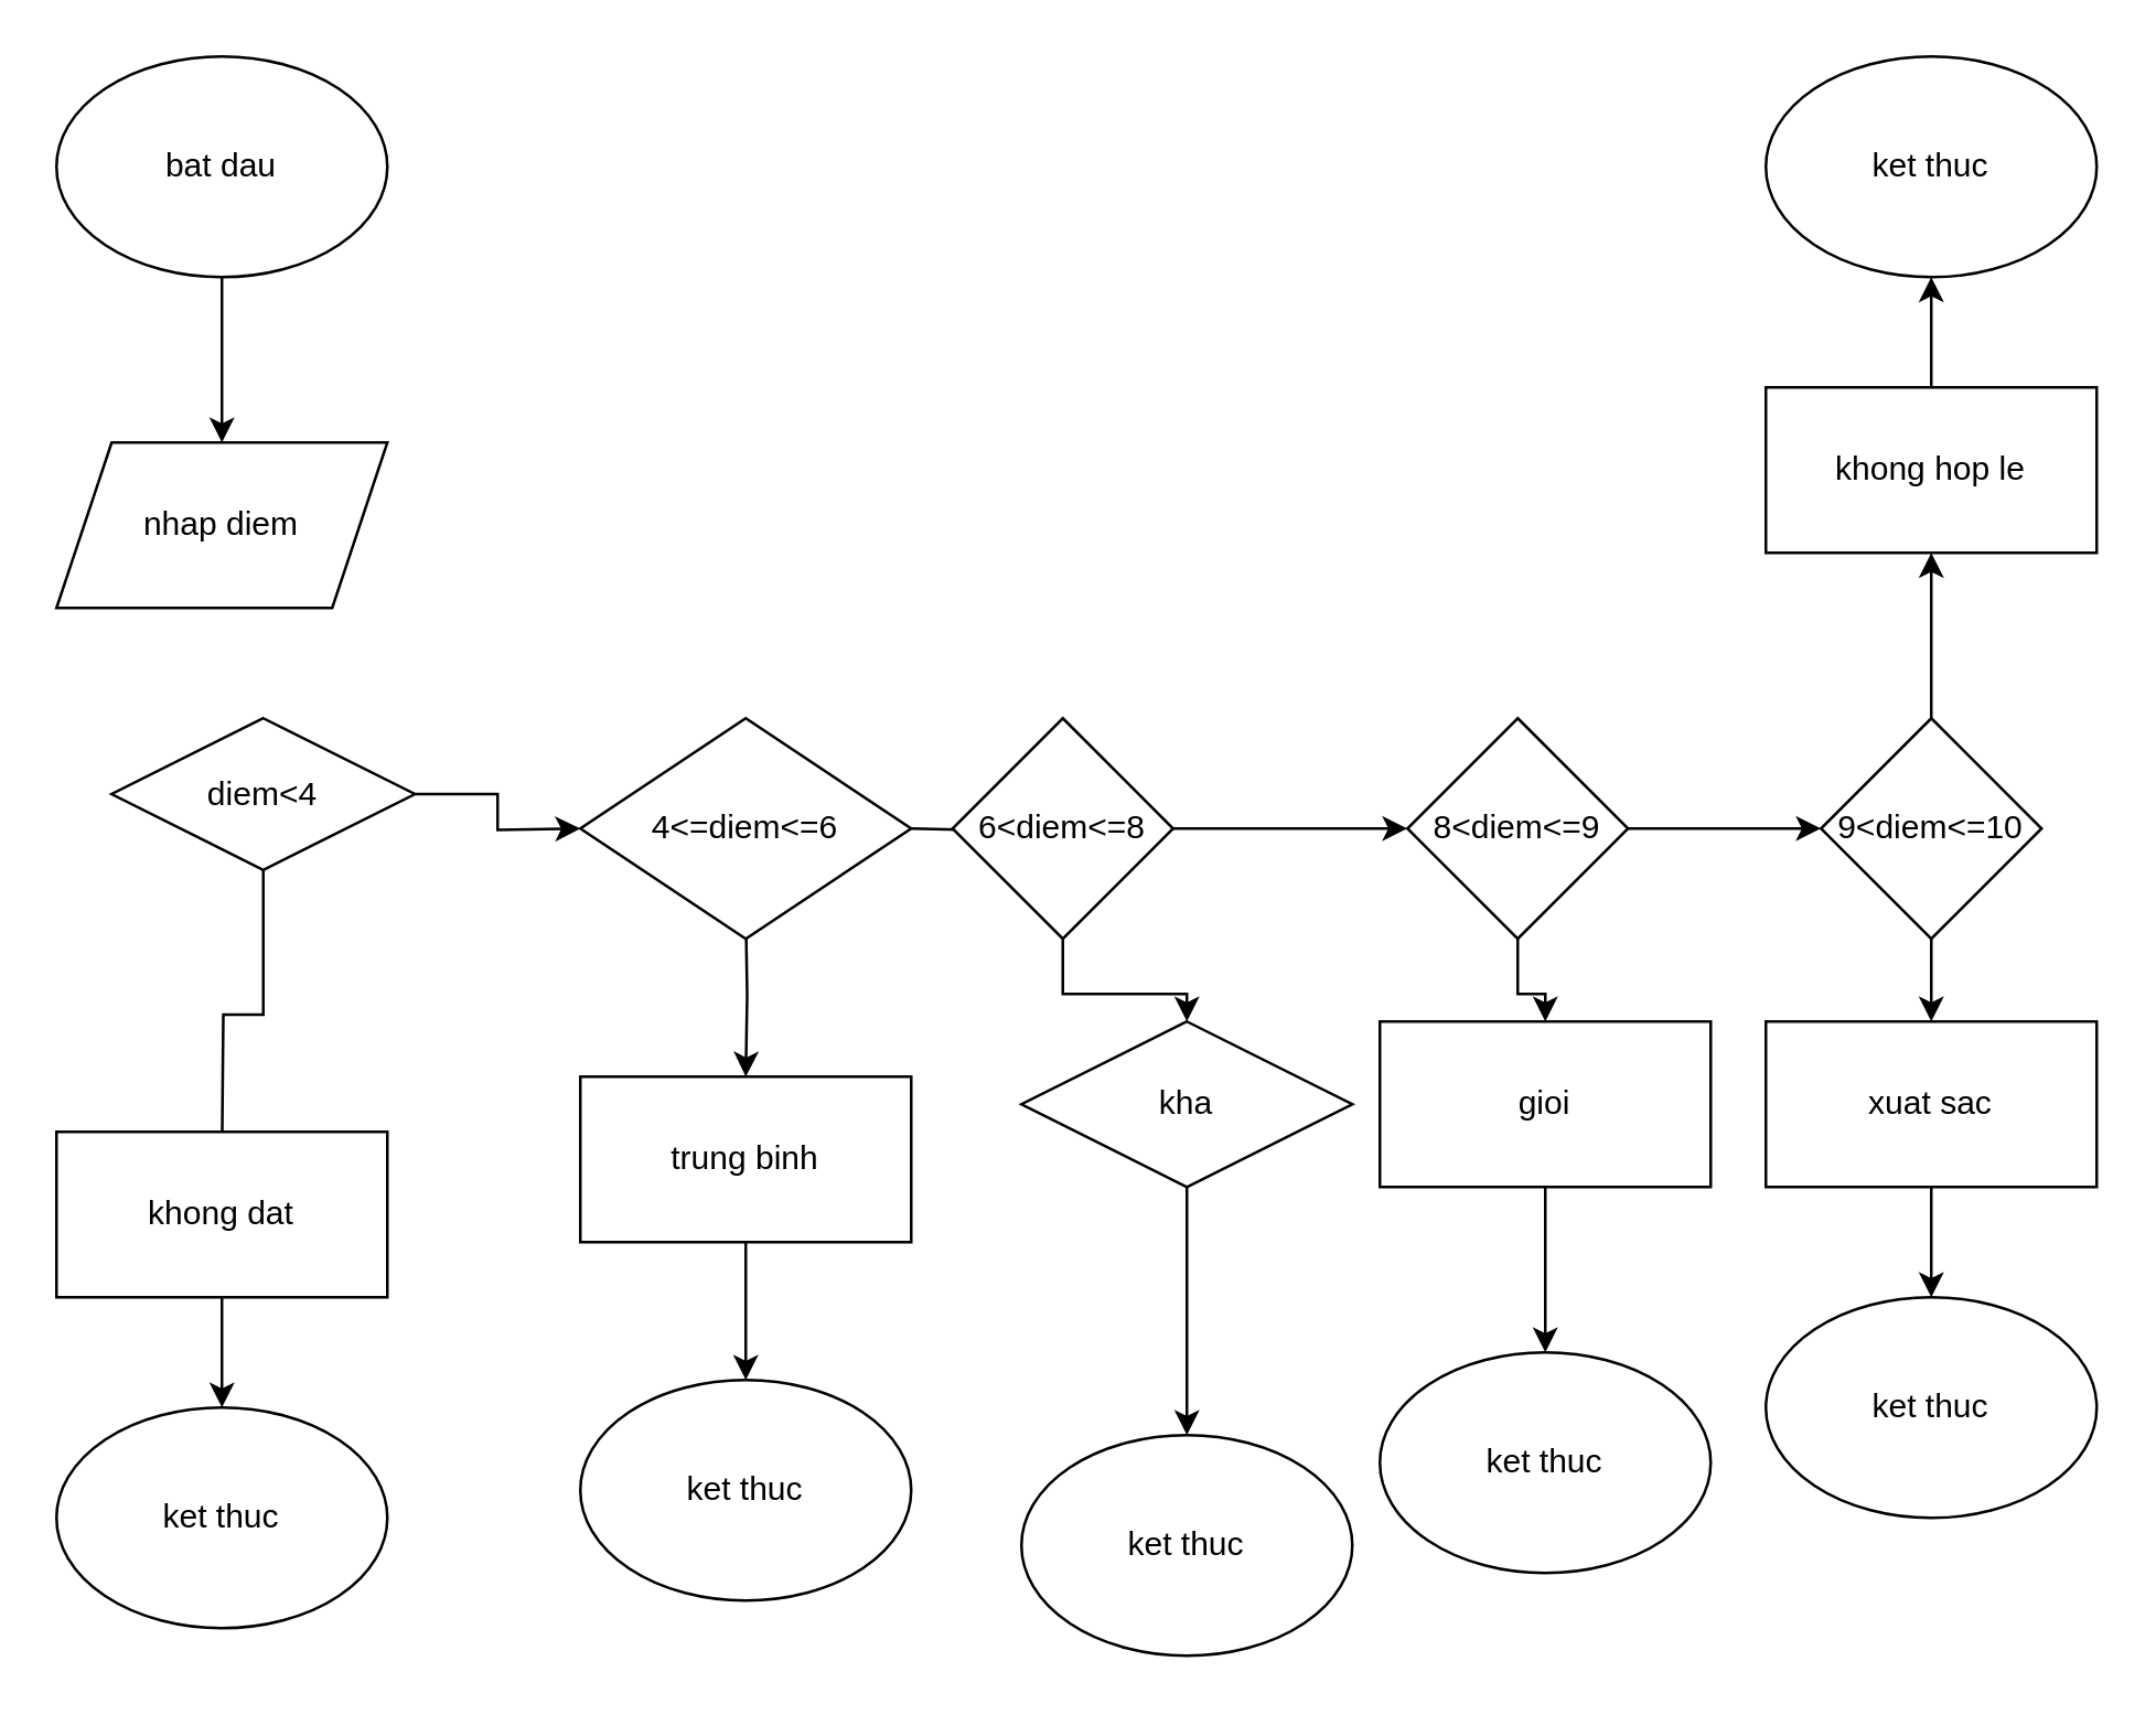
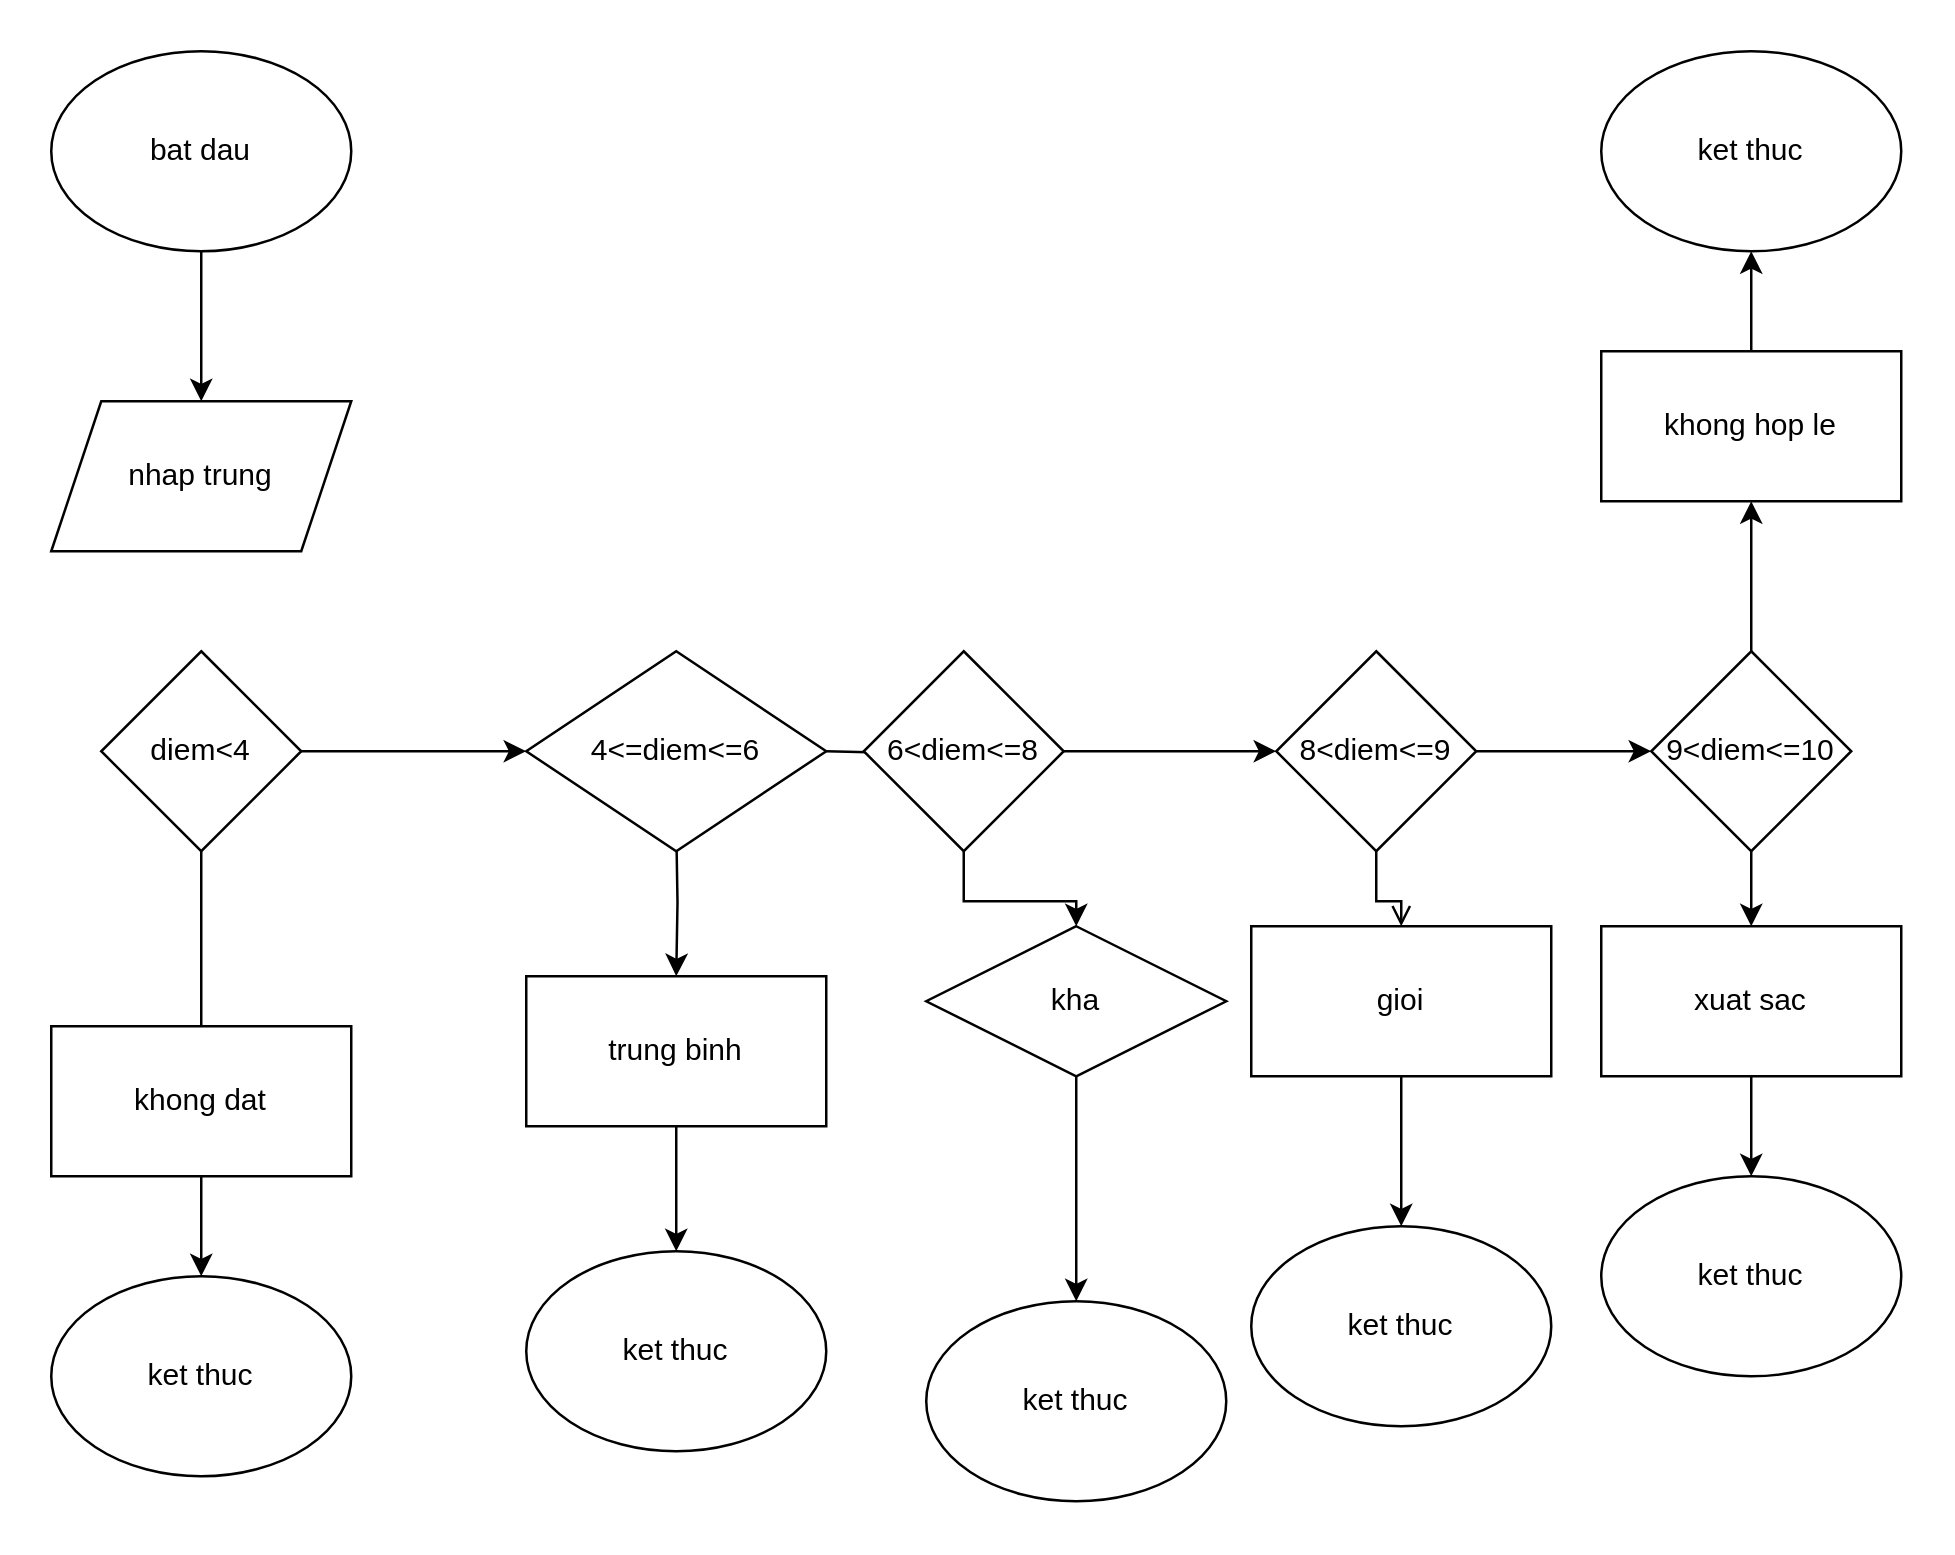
  <mxCell id="0" />
  <mxCell id="1" parent="0" />
  <mxCell id="2" style="edgeStyle=orthogonalEdgeStyle;rounded=0;orthogonalLoop=1;jettySize=auto;html=1;" edge="1" parent="1" source="3"><mxGeometry relative="1" as="geometry"><mxPoint x="80" y="160" as="targetPoint" /></mxGeometry></mxCell>
  <mxCell id="3" value="bat dau" style="ellipse;whiteSpace=wrap;html=1;" vertex="1" parent="1"><mxGeometry x="20" y="20" width="120" height="80" as="geometry" /></mxCell>
- <mxCell id="4" value="nhap diem" style="shape=parallelogram;perimeter=parallelogramPerimeter;whiteSpace=wrap;html=1;fixedSize=1;" vertex="1" parent="1"><mxGeometry x="20" y="160" width="120" height="60" as="geometry" /></mxCell>
+ <mxCell id="4" value="nhap trung" style="shape=parallelogram;perimeter=parallelogramPerimeter;whiteSpace=wrap;html=1;fixedSize=1;" vertex="1" parent="1"><mxGeometry x="20" y="160" width="120" height="60" as="geometry" /></mxCell>
  <mxCell id="5" style="edgeStyle=orthogonalEdgeStyle;rounded=0;orthogonalLoop=1;jettySize=auto;html=1;" edge="1" parent="1" source="7"><mxGeometry relative="1" as="geometry"><mxPoint x="80" y="420" as="targetPoint" /></mxGeometry></mxCell>
  <mxCell id="6" style="edgeStyle=orthogonalEdgeStyle;rounded=0;orthogonalLoop=1;jettySize=auto;html=1;" edge="1" parent="1" source="7"><mxGeometry relative="1" as="geometry"><mxPoint x="210" y="300" as="targetPoint" /></mxGeometry></mxCell>
- <mxCell id="7" value="diem&amp;lt;4" style="rhombus;whiteSpace=wrap;html=1;" vertex="1" parent="1"><mxGeometry x="40" y="260" width="110" height="55" as="geometry" /></mxCell>
+ <mxCell id="7" value="diem&amp;lt;4" style="rhombus;whiteSpace=wrap;html=1;" vertex="1" parent="1"><mxGeometry x="40" y="260" width="80" height="80" as="geometry" /></mxCell>
  <mxCell id="8" style="edgeStyle=orthogonalEdgeStyle;rounded=0;orthogonalLoop=1;jettySize=auto;html=1;" edge="1" parent="1" source="9" target="10"><mxGeometry relative="1" as="geometry"><mxPoint x="80" y="550" as="targetPoint" /></mxGeometry></mxCell>
  <mxCell id="9" value="khong dat" style="rounded=0;whiteSpace=wrap;html=1;" vertex="1" parent="1"><mxGeometry x="20" y="410" width="120" height="60" as="geometry" /></mxCell>
  <mxCell id="10" value="ket thuc" style="ellipse;whiteSpace=wrap;html=1;" vertex="1" parent="1"><mxGeometry x="20" y="510" width="120" height="80" as="geometry" /></mxCell>
  <mxCell id="11" style="edgeStyle=orthogonalEdgeStyle;rounded=0;orthogonalLoop=1;jettySize=auto;html=1;" edge="1" parent="1" target="14"><mxGeometry relative="1" as="geometry"><mxPoint x="270" y="420" as="targetPoint" /><mxPoint x="270" y="330" as="sourcePoint" /></mxGeometry></mxCell>
  <mxCell id="12" style="edgeStyle=orthogonalEdgeStyle;rounded=0;orthogonalLoop=1;jettySize=auto;html=1;" edge="1" parent="1" target="19"><mxGeometry relative="1" as="geometry"><mxPoint x="430" y="300" as="targetPoint" /><mxPoint x="330" y="300" as="sourcePoint" /></mxGeometry></mxCell>
  <mxCell id="13" style="edgeStyle=orthogonalEdgeStyle;rounded=0;orthogonalLoop=1;jettySize=auto;html=1;" edge="1" parent="1" source="14" target="15"><mxGeometry relative="1" as="geometry"><mxPoint x="270" y="540" as="targetPoint" /></mxGeometry></mxCell>
  <mxCell id="14" value="trung binh" style="rounded=0;whiteSpace=wrap;html=1;" vertex="1" parent="1"><mxGeometry x="210" y="390" width="120" height="60" as="geometry" /></mxCell>
  <mxCell id="15" value="ket thuc" style="ellipse;whiteSpace=wrap;html=1;" vertex="1" parent="1"><mxGeometry x="210" y="500" width="120" height="80" as="geometry" /></mxCell>
  <mxCell id="16" value="4&amp;lt;=diem&amp;lt;=6" style="rhombus;whiteSpace=wrap;html=1;" vertex="1" parent="1"><mxGeometry x="210" y="260" width="120" height="80" as="geometry" /></mxCell>
  <mxCell id="17" style="edgeStyle=orthogonalEdgeStyle;rounded=0;orthogonalLoop=1;jettySize=auto;html=1;" edge="1" parent="1" source="19" target="21"><mxGeometry relative="1" as="geometry"><mxPoint x="430" y="400" as="targetPoint" /></mxGeometry></mxCell>
  <mxCell id="18" style="edgeStyle=orthogonalEdgeStyle;rounded=0;orthogonalLoop=1;jettySize=auto;html=1;" edge="1" parent="1" source="19" target="25"><mxGeometry relative="1" as="geometry"><mxPoint x="550" y="300" as="targetPoint" /></mxGeometry></mxCell>
  <mxCell id="19" value="6&amp;lt;diem&amp;lt;=8" style="rhombus;whiteSpace=wrap;html=1;" vertex="1" parent="1"><mxGeometry x="345" y="260" width="80" height="80" as="geometry" /></mxCell>
  <mxCell id="20" style="edgeStyle=orthogonalEdgeStyle;rounded=0;orthogonalLoop=1;jettySize=auto;html=1;" edge="1" parent="1" source="21" target="22"><mxGeometry relative="1" as="geometry"><mxPoint x="430" y="560" as="targetPoint" /></mxGeometry></mxCell>
  <mxCell id="21" value="kha" style="rhombus;whiteSpace=wrap;html=1;" vertex="1" parent="1"><mxGeometry x="370" y="370" width="120" height="60" as="geometry" /></mxCell>
  <mxCell id="22" value="ket thuc" style="ellipse;whiteSpace=wrap;html=1;" vertex="1" parent="1"><mxGeometry x="370" y="520" width="120" height="80" as="geometry" /></mxCell>
- <mxCell id="23" style="edgeStyle=orthogonalEdgeStyle;rounded=0;orthogonalLoop=1;jettySize=auto;html=1;" edge="1" parent="1" source="25" target="27"><mxGeometry relative="1" as="geometry"><mxPoint x="550" y="390" as="targetPoint" /></mxGeometry></mxCell>
+ <mxCell id="23" style="edgeStyle=orthogonalEdgeStyle;rounded=0;orthogonalLoop=1;jettySize=auto;html=1;endArrow=open;" edge="1" parent="1" source="25" target="27"><mxGeometry relative="1" as="geometry"><mxPoint x="550" y="390" as="targetPoint" /></mxGeometry></mxCell>
  <mxCell id="24" style="edgeStyle=orthogonalEdgeStyle;rounded=0;orthogonalLoop=1;jettySize=auto;html=1;" edge="1" parent="1" source="25" target="31"><mxGeometry relative="1" as="geometry"><mxPoint x="700" y="300" as="targetPoint" /></mxGeometry></mxCell>
  <mxCell id="25" value="8&amp;lt;diem&amp;lt;=9" style="rhombus;whiteSpace=wrap;html=1;" vertex="1" parent="1"><mxGeometry x="510" y="260" width="80" height="80" as="geometry" /></mxCell>
  <mxCell id="26" style="edgeStyle=orthogonalEdgeStyle;rounded=0;orthogonalLoop=1;jettySize=auto;html=1;" edge="1" parent="1" source="27" target="28"><mxGeometry relative="1" as="geometry"><mxPoint x="560" y="530" as="targetPoint" /></mxGeometry></mxCell>
  <mxCell id="27" value="gioi" style="rounded=0;whiteSpace=wrap;html=1;" vertex="1" parent="1"><mxGeometry x="500" y="370" width="120" height="60" as="geometry" /></mxCell>
  <mxCell id="28" value="ket thuc" style="ellipse;whiteSpace=wrap;html=1;" vertex="1" parent="1"><mxGeometry x="500" y="490" width="120" height="80" as="geometry" /></mxCell>
  <mxCell id="29" style="edgeStyle=orthogonalEdgeStyle;rounded=0;orthogonalLoop=1;jettySize=auto;html=1;" edge="1" parent="1" source="31" target="33"><mxGeometry relative="1" as="geometry"><mxPoint x="700" y="400" as="targetPoint" /></mxGeometry></mxCell>
  <mxCell id="30" style="edgeStyle=orthogonalEdgeStyle;rounded=0;orthogonalLoop=1;jettySize=auto;html=1;" edge="1" parent="1" source="31"><mxGeometry relative="1" as="geometry"><mxPoint x="700" y="200" as="targetPoint" /></mxGeometry></mxCell>
  <mxCell id="31" value="9&amp;lt;diem&amp;lt;=10" style="rhombus;whiteSpace=wrap;html=1;" vertex="1" parent="1"><mxGeometry x="660" y="260" width="80" height="80" as="geometry" /></mxCell>
  <mxCell id="32" style="edgeStyle=orthogonalEdgeStyle;rounded=0;orthogonalLoop=1;jettySize=auto;html=1;" edge="1" parent="1" source="33" target="34"><mxGeometry relative="1" as="geometry"><mxPoint x="700" y="510" as="targetPoint" /></mxGeometry></mxCell>
  <mxCell id="33" value="xuat sac" style="rounded=0;whiteSpace=wrap;html=1;" vertex="1" parent="1"><mxGeometry x="640" y="370" width="120" height="60" as="geometry" /></mxCell>
  <mxCell id="34" value="ket thuc" style="ellipse;whiteSpace=wrap;html=1;" vertex="1" parent="1"><mxGeometry x="640" y="470" width="120" height="80" as="geometry" /></mxCell>
  <mxCell id="35" style="edgeStyle=orthogonalEdgeStyle;rounded=0;orthogonalLoop=1;jettySize=auto;html=1;" edge="1" parent="1" source="36" target="37"><mxGeometry relative="1" as="geometry"><mxPoint x="700" y="90" as="targetPoint" /></mxGeometry></mxCell>
  <mxCell id="36" value="khong hop le" style="rounded=0;whiteSpace=wrap;html=1;" vertex="1" parent="1"><mxGeometry x="640" y="140" width="120" height="60" as="geometry" /></mxCell>
  <mxCell id="37" value="ket thuc" style="ellipse;whiteSpace=wrap;html=1;" vertex="1" parent="1"><mxGeometry x="640" y="20" width="120" height="80" as="geometry" /></mxCell>
